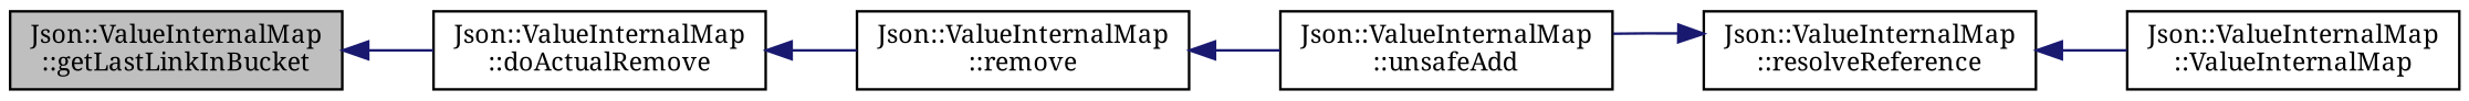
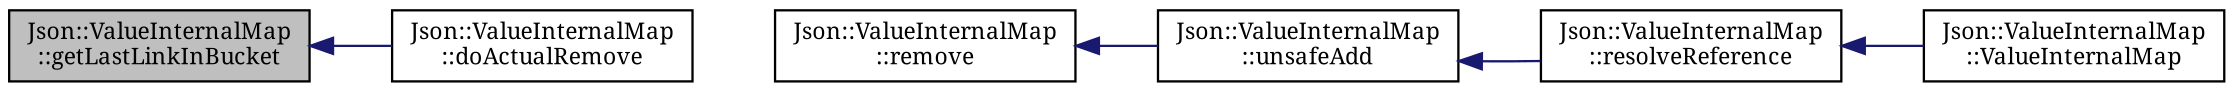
  digraph {
    fontname="Noto Serif"
    rankdir=LR
    node [color=black fillcolor=white fontname="Noto Serif" fontsize=10 shape=record style=filled]
    edge [color=midnightblue dir=back fontname="Noto Serif" fontsize=10 labelfontname=FreeSans labelfontsize=10 style=solid]
    n1 [fillcolor=grey75 fontcolor=black height=0.2 label="Json::ValueInternalMap\l::getLastLinkInBucket" width=0.4]
    n2 [height=0.2 label="Json::ValueInternalMap\l::doActualRemove" width=0.4]
    n3 [height=0.2 label="Json::ValueInternalMap\l::remove" width=0.4]
    n4 [height=0.2 label="Json::ValueInternalMap\l::unsafeAdd" width=0.4]
    n5 [height=0.2 label="Json::ValueInternalMap\l::resolveReference" width=0.4]
    n6 [height=0.2 label="Json::ValueInternalMap\l::ValueInternalMap" width=0.4]
    n1 -> n2
-   n2 -> n3
    n3 -> n4
-   n5 -> n4
+   n4 -> n5
    n5 -> n6
  }
